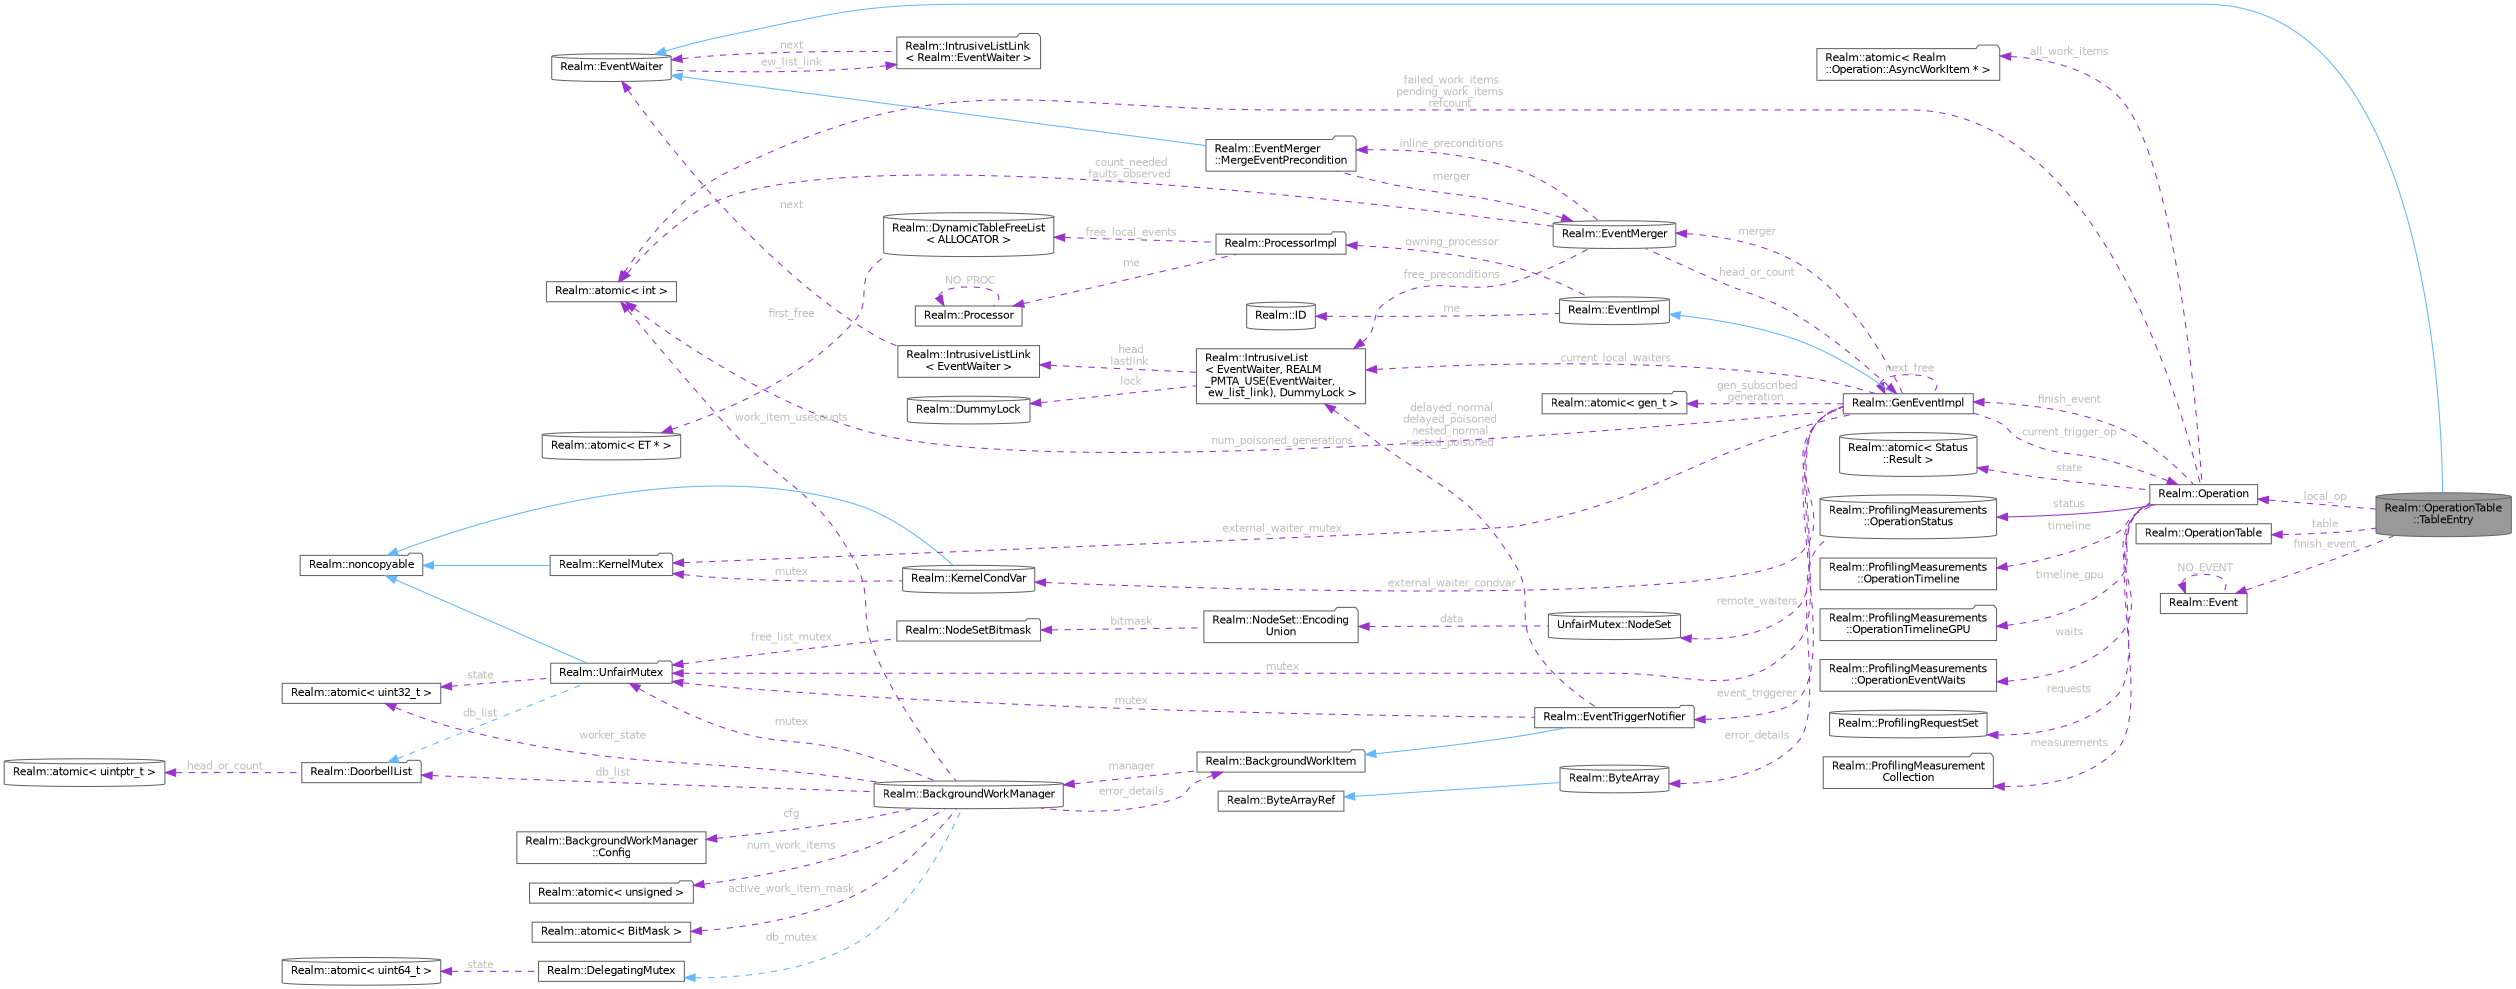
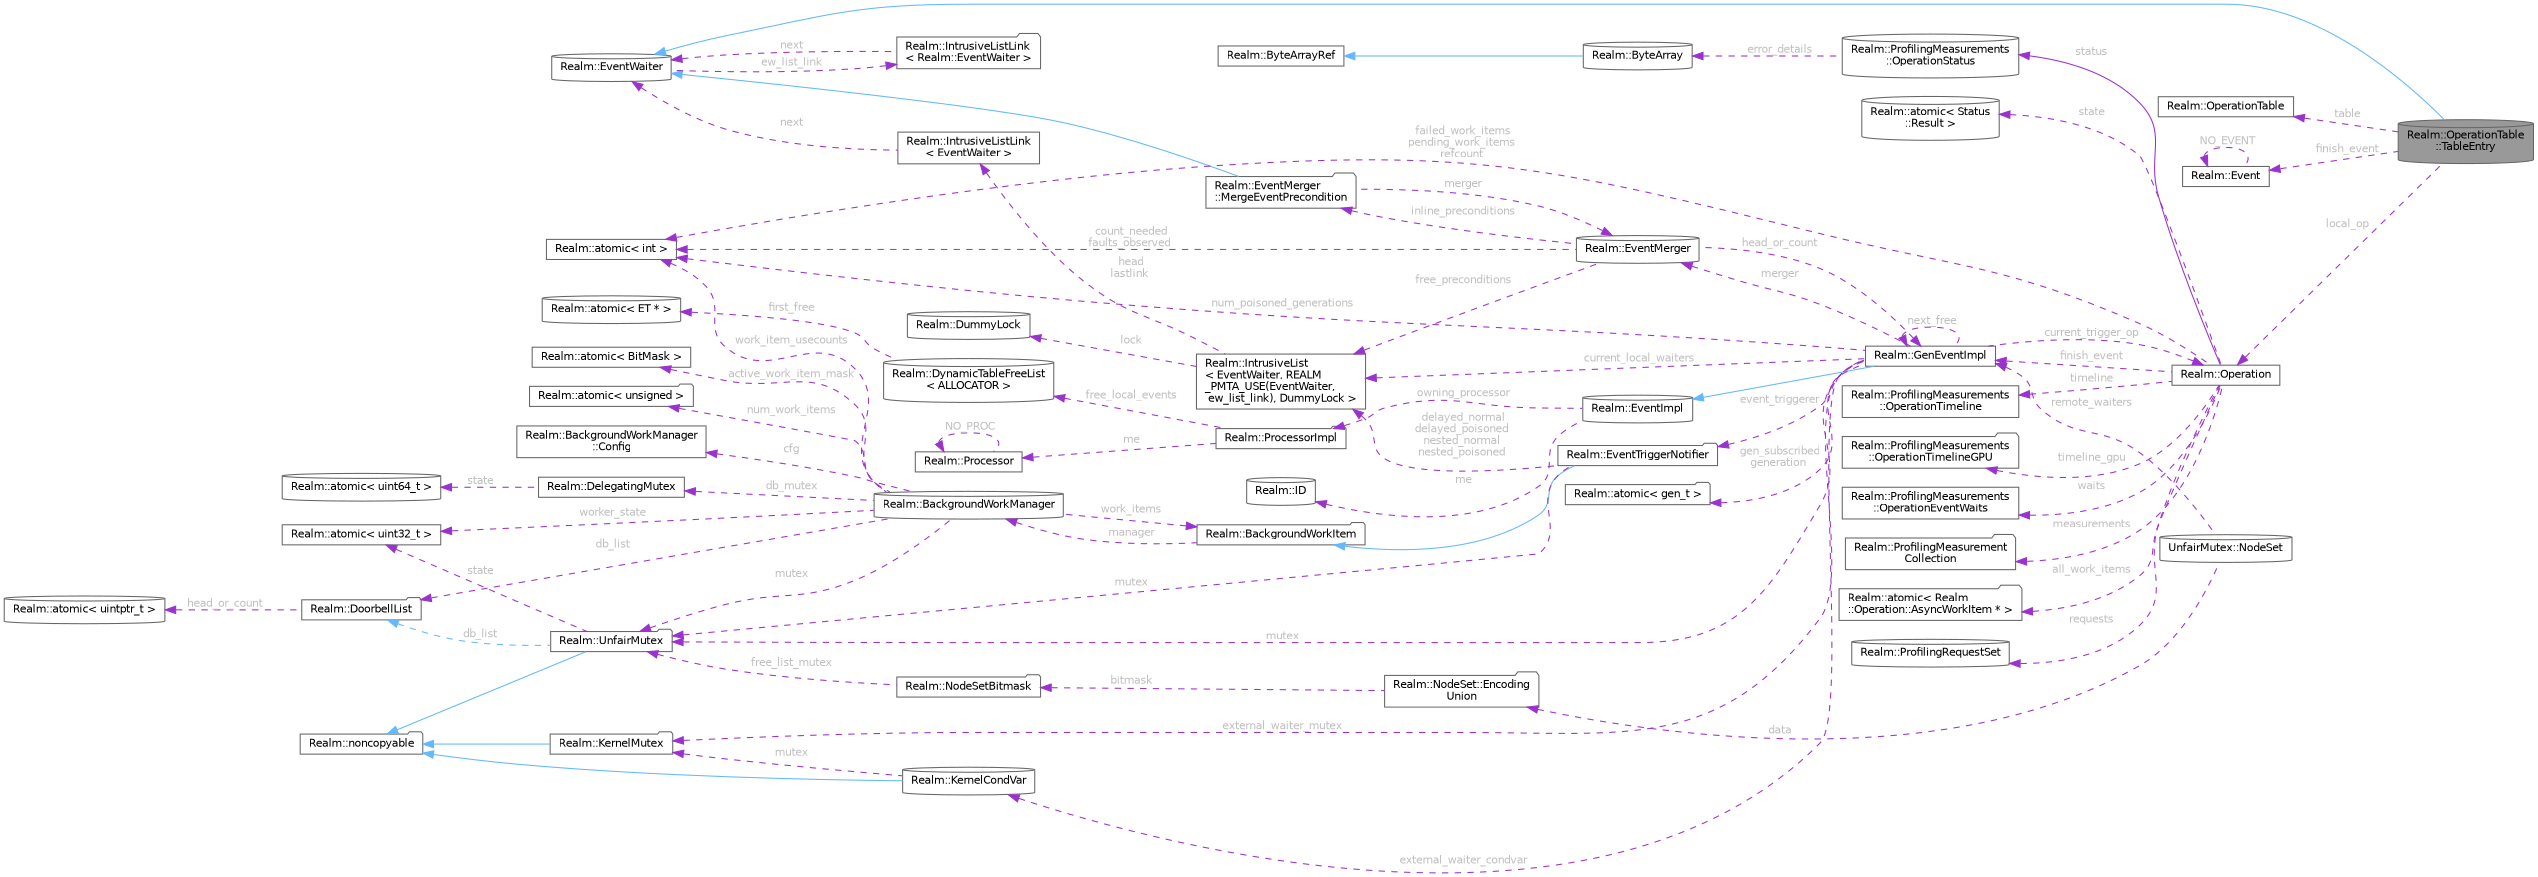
  digraph {
    rankdir=LR
    node [color=gray40 fillcolor=white fontname=Helvetica fontsize=10 shape=cylinder style=filled]
    edge [color=darkorchid3 dir=back fontname=Helvetica fontsize=10 labelfontname=Helvetica labelfontsize=10 style=dashed fontcolor=grey]
    n1 [fillcolor=grey60 fontcolor=black height=0.2 label="Realm::OperationTable\l::TableEntry" width=0.4]
    n2 [height=0.2 label="Realm::EventWaiter" width=0.4]
    n3 [height=0.2 label="Realm::IntrusiveListLink\l\< Realm::EventWaiter \>" shape=folder width=0.4]
    n4 [height=0.2 label="Realm::EventMerger\l::MergeEventPrecondition" shape=folder width=0.4]
    n5 [height=0.2 label="Realm::IntrusiveListLink\l\< EventWaiter \>" shape=box width=0.4]
    n6 [height=0.2 label="Realm::EventMerger" width=0.4]
    n7 [height=0.2 label="Realm::IntrusiveList\l\< EventWaiter, REALM\l_PMTA_USE(EventWaiter,\l ew_list_link), DummyLock \>" shape=box width=0.4]
    n8 [height=0.2 label="Realm::OperationTable" shape=box width=0.4]
    n9 [height=0.2 label="Realm::Event" shape=box width=0.4]
    n10 [height=0.2 label="Realm::Operation" shape=box width=0.4]
    n11 [height=0.2 label="Realm::GenEventImpl" shape=box width=0.4]
    n12 [height=0.2 label="Realm::EventImpl" width=0.4]
    n13 [height=0.2 label="Realm::ID" width=0.4]
    n14 [height=0.2 label="Realm::ProcessorImpl" shape=folder width=0.4]
    n15 [height=0.2 label="Realm::DynamicTableFreeList\l\< ALLOCATOR \>" width=0.4]
    n16 [height=0.2 label="Realm::atomic\< ET * \>" width=0.4]
    n17 [height=0.2 label="Realm::Processor" shape=box width=0.4]
    n18 [height=0.2 label="Realm::atomic\< gen_t \>" shape=folder width=0.4]
    n19 [height=0.2 label="Realm::atomic\< int \>" shape=box width=0.4]
    n20 [height=0.2 label="Realm::BackgroundWorkManager" width=0.4]
    n21 [height=0.2 label="Realm::BackgroundWorkItem" shape=folder width=0.4]
    n22 [height=0.2 label="Realm::EventTriggerNotifier" shape=folder width=0.4]
    n23 [height=0.2 label="Realm::DummyLock" width=0.4]
    n24 [height=0.2 label="Realm::BackgroundWorkManager\l::Config" shape=box width=0.4]
    n25 [height=0.2 label="Realm::UnfairMutex" shape=folder width=0.4]
    n26 [height=0.2 label="Realm::NodeSetBitmask" shape=folder width=0.4]
    n27 [height=0.2 label="Realm::NodeSet::Encoding\lUnion" shape=folder width=0.4]
    n28 [height=0.2 label="Realm::noncopyable" shape=folder width=0.4]
    n29 [height=0.2 label="Realm::KernelMutex" shape=folder width=0.4]
    n30 [height=0.2 label="Realm::KernelCondVar" width=0.4]
    n31 [height=0.2 label="Realm::atomic\< uint32_t \>" shape=box width=0.4]
    n32 [height=0.2 label="Realm::DoorbellList" shape=folder width=0.4]
    n33 [height=0.2 label="Realm::atomic\< uintptr_t \>" width=0.4]
    n34 [height=0.2 label="Realm::atomic\< unsigned \>" shape=folder width=0.4]
    n35 [height=0.2 label="Realm::atomic\< BitMask \>" shape=box width=0.4]
    n36 [height=0.2 label="Realm::DelegatingMutex" shape=box width=0.4]
    n37 [height=0.2 label="Realm::atomic\< uint64_t \>" width=0.4]
    n38 [height=0.2 label="UnfairMutex::NodeSet" width=0.4]
    n39 [height=0.2 label="Realm::atomic\< Status\l::Result \>" width=0.4]
    n40 [height=0.2 label="Realm::ProfilingMeasurements\l::OperationStatus" width=0.4]
    n41 [height=0.2 label="Realm::ByteArray" width=0.4]
    n42 [height=0.2 label="Realm::ByteArrayRef" shape=box width=0.4]
    n43 [height=0.2 label="Realm::ProfilingMeasurements\l::OperationTimeline" shape=box width=0.4]
    n44 [height=0.2 label="Realm::ProfilingMeasurements\l::OperationTimelineGPU" shape=folder width=0.4]
    n45 [height=0.2 label="Realm::ProfilingMeasurements\l::OperationEventWaits" shape=box width=0.4]
    n46 [height=0.2 label="Realm::ProfilingRequestSet" width=0.4]
    n47 [height=0.2 label="Realm::ProfilingMeasurement\lCollection" shape=folder width=0.4]
    n48 [height=0.2 label="Realm::atomic\< Realm\l::Operation::AsyncWorkItem * \>" shape=folder width=0.4]
    n2 -> n1 [color=steelblue1 style=solid fontcolor=""]
    n2 -> n3 [label=" next"]
    n2 -> n4 [color=steelblue1 style=solid fontcolor=""]
    n2 -> n5 [label=" next"]
    n3 -> n2 [label=" ew_list_link"]
    n4 -> n6 [label=" inline_preconditions"]
    n5 -> n7 [label=" head\nlastlink"]
    n6 -> n4 [label=" merger"]
    n6 -> n11 [label=" merger"]
    n7 -> n6 [label=" free_preconditions"]
    n7 -> n11 [label=" current_local_waiters"]
    n7 -> n22 [label=" delayed_normal\ndelayed_poisoned\nnested_normal\nnested_poisoned"]
    n8 -> n1 [label=" table"]
    n9 -> n1 [label=" finish_event"]
    n9 -> n9 [label=" NO_EVENT"]
    n10 -> n1 [label=" local_op"]
    n10 -> n11 [label=" current_trigger_op"]
    n11 -> n6 [label=" head_or_count"]
    n11 -> n10 [label=" finish_event"]
    n11 -> n11 [label=" next_free"]
    n12 -> n11 [color=steelblue1 style=solid fontcolor=""]
    n13 -> n12 [label=" me"]
    n14 -> n12 [label=" owning_processor"]
    n15 -> n14 [label=" free_local_events"]
    n16 -> n15 [label=" first_free"]
    n17 -> n14 [label=" me"]
    n17 -> n17 [label=" NO_PROC"]
    n18 -> n11 [label=" gen_subscribed\ngeneration"]
    n19 -> n6 [label=" count_needed\nfaults_observed"]
    n19 -> n10 [label=" failed_work_items\npending_work_items\nrefcount"]
    n19 -> n11 [label=" num_poisoned_generations"]
    n19 -> n20 [label=" work_item_usecounts"]
    n20 -> n21 [label=" manager"]
-   n21 -> n20 [label=" error_details"]
+   n21 -> n20 [label=" work_items"]
    n21 -> n22 [color=steelblue1 style=solid fontcolor=""]
    n22 -> n11 [label=" event_triggerer"]
    n23 -> n7 [label=" lock"]
    n24 -> n20 [label=" cfg"]
    n25 -> n11 [label=" mutex"]
    n25 -> n20 [label=" mutex"]
    n25 -> n22 [label=" mutex"]
    n25 -> n26 [label=" free_list_mutex"]
    n26 -> n27 [label=" bitmask"]
    n27 -> n38 [label=" data"]
    n28 -> n25 [color=steelblue1 style=solid fontcolor=""]
    n28 -> n29 [color=steelblue1 style=solid fontcolor=""]
    n28 -> n30 [color=steelblue1 style=solid fontcolor=""]
    n29 -> n11 [label=" external_waiter_mutex"]
    n29 -> n30 [label=" mutex"]
    n30 -> n11 [label=" external_waiter_condvar"]
    n31 -> n20 [label=" worker_state"]
    n31 -> n25 [label=" state"]
    n32 -> n20 [label=" db_list"]
    n32 -> n25 [color=steelblue1 label=" db_list"]
    n33 -> n32 [label=" head_or_count"]
    n34 -> n20 [label=" num_work_items"]
    n35 -> n20 [label=" active_work_item_mask"]
-   n36 -> n20 [color=steelblue1 label=" db_mutex"]
+   n36 -> n20 [label=" db_mutex"]
    n37 -> n36 [label=" state"]
-   n38 -> n11 [label=" remote_waiters"]
+   n11 -> n38 [label=" remote_waiters"]
    n39 -> n10 [label=" state"]
    n40 -> n10 [label=" status" style=solid]
    n41 -> n40 [label=" error_details"]
    n42 -> n41 [color=steelblue1 style=solid fontcolor=""]
    n43 -> n10 [label=" timeline"]
    n44 -> n10 [label=" timeline_gpu"]
    n45 -> n10 [label=" waits"]
    n46 -> n10 [label=" requests"]
    n47 -> n10 [label=" measurements"]
    n48 -> n10 [label=" all_work_items"]
  }
